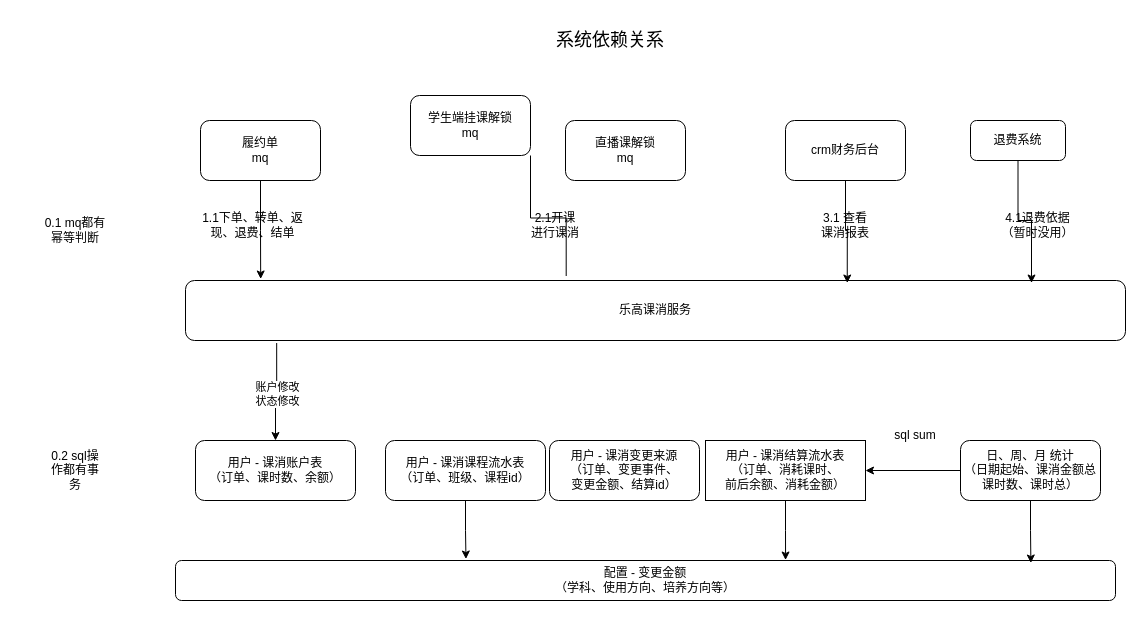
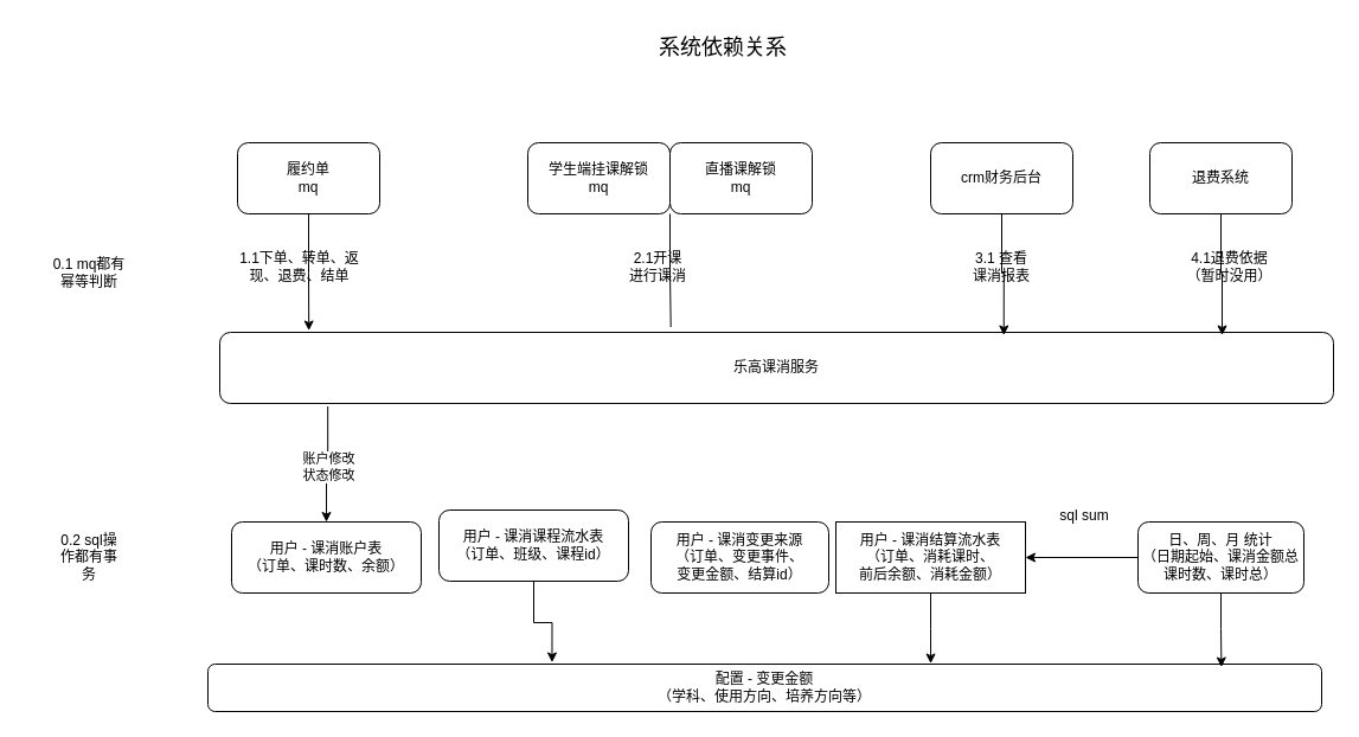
  <mxCell id="0" />
  <mxCell id="1" parent="0" />
  <mxCell id="2" value="履约单&lt;div&gt;mq&lt;/div&gt;" style="rounded=1;whiteSpace=wrap;html=1;" vertex="1" parent="1"><mxGeometry x="200" y="120" width="120" height="60" as="geometry" /></mxCell>
  <mxCell id="3" style="edgeStyle=orthogonalEdgeStyle;rounded=0;orthogonalLoop=1;jettySize=auto;html=1;exitX=0.097;exitY=1.042;exitDx=0;exitDy=0;entryX=0.5;entryY=0;entryDx=0;entryDy=0;exitPerimeter=0;" edge="1" parent="1" source="5" target="10"><mxGeometry relative="1" as="geometry" /></mxCell>
  <mxCell id="4" value="账户修改&lt;br&gt;状态修改" style="edgeLabel;html=1;align=center;verticalAlign=middle;resizable=0;points=[];" vertex="1" connectable="0" parent="3"><mxGeometry x="0.058" y="1" relative="1" as="geometry"><mxPoint as="offset" /></mxGeometry></mxCell>
  <mxCell id="5" value="乐高课消服务" style="rounded=1;whiteSpace=wrap;html=1;" vertex="1" parent="1"><mxGeometry x="185" y="280" width="940" height="60" as="geometry" /></mxCell>
- <mxCell id="6" value="学生端挂课解锁&lt;br&gt;mq" style="rounded=1;whiteSpace=wrap;html=1;" vertex="1" parent="1"><mxGeometry x="410" y="95" width="120" height="60" as="geometry" /></mxCell>
+ <mxCell id="6" value="学生端挂课解锁&lt;br&gt;mq" style="rounded=1;whiteSpace=wrap;html=1;" vertex="1" parent="1"><mxGeometry x="445" y="120" width="120" height="60" as="geometry" /></mxCell>
  <mxCell id="7" value="直播课解锁&lt;br&gt;mq" style="rounded=1;whiteSpace=wrap;html=1;" vertex="1" parent="1"><mxGeometry x="565" y="120" width="120" height="60" as="geometry" /></mxCell>
  <mxCell id="8" value="crm财务后台" style="rounded=1;whiteSpace=wrap;html=1;" vertex="1" parent="1"><mxGeometry x="785" y="120" width="120" height="60" as="geometry" /></mxCell>
- <mxCell id="9" value="退费系统" style="rounded=1;whiteSpace=wrap;html=1;" vertex="1" parent="1"><mxGeometry x="970" y="120" width="95" height="40" as="geometry" /></mxCell>
+ <mxCell id="9" value="退费系统" style="rounded=1;whiteSpace=wrap;html=1;" vertex="1" parent="1"><mxGeometry x="970" y="120" width="120" height="60" as="geometry" /></mxCell>
  <mxCell id="10" value="用户 - 课消账户表&lt;div&gt;（订单、课时数、余额）&lt;/div&gt;" style="rounded=1;whiteSpace=wrap;html=1;" vertex="1" parent="1"><mxGeometry x="195" y="440" width="160" height="60" as="geometry" /></mxCell>
- <mxCell id="11" value="用户 - 课消课程流水表&lt;div&gt;（订单、班级、课程id）&lt;/div&gt;" style="rounded=1;whiteSpace=wrap;html=1;" vertex="1" parent="1"><mxGeometry x="385" y="440" width="160" height="60" as="geometry" /></mxCell>
+ <mxCell id="11" value="用户 - 课消课程流水表&lt;div&gt;（订单、班级、课程id）&lt;/div&gt;" style="rounded=1;whiteSpace=wrap;html=1;" vertex="1" parent="1"><mxGeometry x="370" y="430" width="160" height="60" as="geometry" /></mxCell>
  <mxCell id="12" value="用户 - 课消结算流水表&lt;div&gt;（订单、消耗课时、&lt;/div&gt;&lt;div&gt;前后余额、消耗金额）&lt;/div&gt;" style="whiteSpace=wrap;html=1;rounded=0;" vertex="1" parent="1"><mxGeometry x="705" y="440" width="160" height="60" as="geometry" /></mxCell>
  <mxCell id="13" value="用户 - 课消变更来源&lt;div&gt;（订单、变更事件、&lt;/div&gt;&lt;div&gt;变更金额、结算id）&lt;/div&gt;" style="rounded=1;whiteSpace=wrap;html=1;" vertex="1" parent="1"><mxGeometry x="549" y="440" width="150" height="60" as="geometry" /></mxCell>
  <mxCell id="14" style="edgeStyle=orthogonalEdgeStyle;rounded=0;orthogonalLoop=1;jettySize=auto;html=1;exitX=0;exitY=0.5;exitDx=0;exitDy=0;entryX=1;entryY=0.5;entryDx=0;entryDy=0;" edge="1" parent="1" source="15" target="12"><mxGeometry relative="1" as="geometry" /></mxCell>
  <mxCell id="15" value="日、周、月 统计&lt;div&gt;（日期起始、课消金额总&lt;/div&gt;&lt;div&gt;课时数、课时总）&lt;/div&gt;" style="rounded=1;whiteSpace=wrap;html=1;" vertex="1" parent="1"><mxGeometry x="960" y="440" width="140" height="60" as="geometry" /></mxCell>
  <mxCell id="16" value="配置 - 变更金额&lt;div&gt;（学科、使用方向、培养方向等）&lt;/div&gt;" style="rounded=1;whiteSpace=wrap;html=1;" vertex="1" parent="1"><mxGeometry x="175" y="560" width="940" height="40" as="geometry" /></mxCell>
  <mxCell id="17" value="1.1下单、转单、返现、退费、结单" style="text;html=1;align=center;verticalAlign=middle;whiteSpace=wrap;rounded=0;" vertex="1" parent="1"><mxGeometry x="200" y="210" width="105" height="30" as="geometry" /></mxCell>
  <mxCell id="18" value="&lt;font style=&quot;font-size: 18px;&quot;&gt;系统依赖关系&lt;/font&gt;" style="text;html=1;align=center;verticalAlign=middle;whiteSpace=wrap;rounded=0;" vertex="1" parent="1"><mxGeometry x="535" y="20" width="150" height="40" as="geometry" /></mxCell>
  <mxCell id="19" value="2.1开课&lt;div&gt;进行课消&lt;/div&gt;" style="text;html=1;align=center;verticalAlign=middle;whiteSpace=wrap;rounded=0;" vertex="1" parent="1"><mxGeometry x="525" y="210" width="60" height="30" as="geometry" /></mxCell>
  <mxCell id="20" value="3.1 查看&lt;div&gt;课消报表&lt;/div&gt;" style="text;html=1;align=center;verticalAlign=middle;whiteSpace=wrap;rounded=0;" vertex="1" parent="1"><mxGeometry x="815" y="210" width="60" height="30" as="geometry" /></mxCell>
  <mxCell id="21" value="4.1退费依据&lt;div&gt;（暂时没用）&lt;/div&gt;" style="text;html=1;align=center;verticalAlign=middle;whiteSpace=wrap;rounded=0;" vertex="1" parent="1"><mxGeometry x="1000" y="210" width="75" height="30" as="geometry" /></mxCell>
  <mxCell id="22" style="edgeStyle=orthogonalEdgeStyle;rounded=0;orthogonalLoop=1;jettySize=auto;html=1;exitX=0.5;exitY=1;exitDx=0;exitDy=0;entryX=0.91;entryY=0.063;entryDx=0;entryDy=0;entryPerimeter=0;" edge="1" parent="1" source="15" target="16"><mxGeometry relative="1" as="geometry" /></mxCell>
  <mxCell id="23" style="edgeStyle=orthogonalEdgeStyle;rounded=0;orthogonalLoop=1;jettySize=auto;html=1;exitX=0.5;exitY=1;exitDx=0;exitDy=0;entryX=0.08;entryY=-0.025;entryDx=0;entryDy=0;entryPerimeter=0;" edge="1" parent="1" source="2" target="5"><mxGeometry relative="1" as="geometry" /></mxCell>
  <mxCell id="24" style="edgeStyle=orthogonalEdgeStyle;rounded=0;orthogonalLoop=1;jettySize=auto;html=1;exitX=1;exitY=1;exitDx=0;exitDy=0;entryX=0.405;entryY=-0.075;entryDx=0;entryDy=0;entryPerimeter=0;endArrow=none;" edge="1" parent="1" source="6" target="5"><mxGeometry relative="1" as="geometry" /></mxCell>
  <mxCell id="25" style="edgeStyle=orthogonalEdgeStyle;rounded=0;orthogonalLoop=1;jettySize=auto;html=1;exitX=0.5;exitY=1;exitDx=0;exitDy=0;entryX=0.704;entryY=0.042;entryDx=0;entryDy=0;entryPerimeter=0;" edge="1" parent="1" source="8" target="5"><mxGeometry relative="1" as="geometry" /></mxCell>
  <mxCell id="26" style="edgeStyle=orthogonalEdgeStyle;rounded=0;orthogonalLoop=1;jettySize=auto;html=1;exitX=0.5;exitY=1;exitDx=0;exitDy=0;entryX=0.9;entryY=0.042;entryDx=0;entryDy=0;entryPerimeter=0;" edge="1" parent="1" source="9" target="5"><mxGeometry relative="1" as="geometry" /></mxCell>
  <mxCell id="27" value="0.1 mq都有&lt;div&gt;幂等判断&lt;/div&gt;" style="text;html=1;align=center;verticalAlign=middle;whiteSpace=wrap;rounded=0;" vertex="1" parent="1"><mxGeometry x="20" y="200" width="110" height="60" as="geometry" /></mxCell>
  <mxCell id="28" value="0.2 sql操&lt;div&gt;作都有事务&lt;/div&gt;" style="text;html=1;align=center;verticalAlign=middle;whiteSpace=wrap;rounded=0;" vertex="1" parent="1"><mxGeometry x="45" y="455" width="60" height="30" as="geometry" /></mxCell>
  <mxCell id="29" value="sql sum" style="text;html=1;align=center;verticalAlign=middle;whiteSpace=wrap;rounded=0;" vertex="1" parent="1"><mxGeometry x="885" y="420" width="60" height="30" as="geometry" /></mxCell>
  <mxCell id="30" style="edgeStyle=orthogonalEdgeStyle;rounded=0;orthogonalLoop=1;jettySize=auto;html=1;exitX=0.5;exitY=1;exitDx=0;exitDy=0;entryX=0.309;entryY=-0.037;entryDx=0;entryDy=0;entryPerimeter=0;" edge="1" parent="1" source="11" target="16"><mxGeometry relative="1" as="geometry" /></mxCell>
  <mxCell id="31" style="edgeStyle=orthogonalEdgeStyle;rounded=0;orthogonalLoop=1;jettySize=auto;html=1;exitX=0.5;exitY=1;exitDx=0;exitDy=0;entryX=0.649;entryY=-0.012;entryDx=0;entryDy=0;entryPerimeter=0;" edge="1" parent="1" source="12" target="16"><mxGeometry relative="1" as="geometry" /></mxCell>
